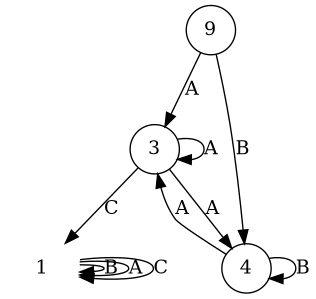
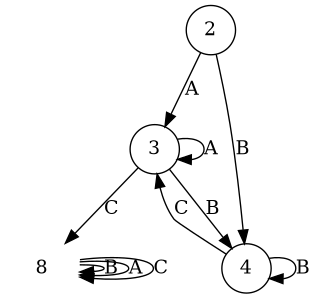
  digraph {
    node [shape=circle]
-   n1 [label=9]
+   n1 [label=2]
    n2 [label=3]
    n3 [label=4]
-   n4 [label=1 shape=plaintext]
+   n4 [label=8 shape=plaintext]
    n1 -> n2 [label=A]
    n1 -> n3 [label=B]
    n2 -> n2 [label=A]
-   n2 -> n3 [label=A]
+   n2 -> n3 [label=B]
    n2 -> n4 [label=C]
-   n3 -> n2 [label=A]
+   n3 -> n2 [label=C]
    n3 -> n3 [label=B]
    n4 -> n4 [label=B]
    n4 -> n4 [label=A]
    n4 -> n4 [label=C]
  }
